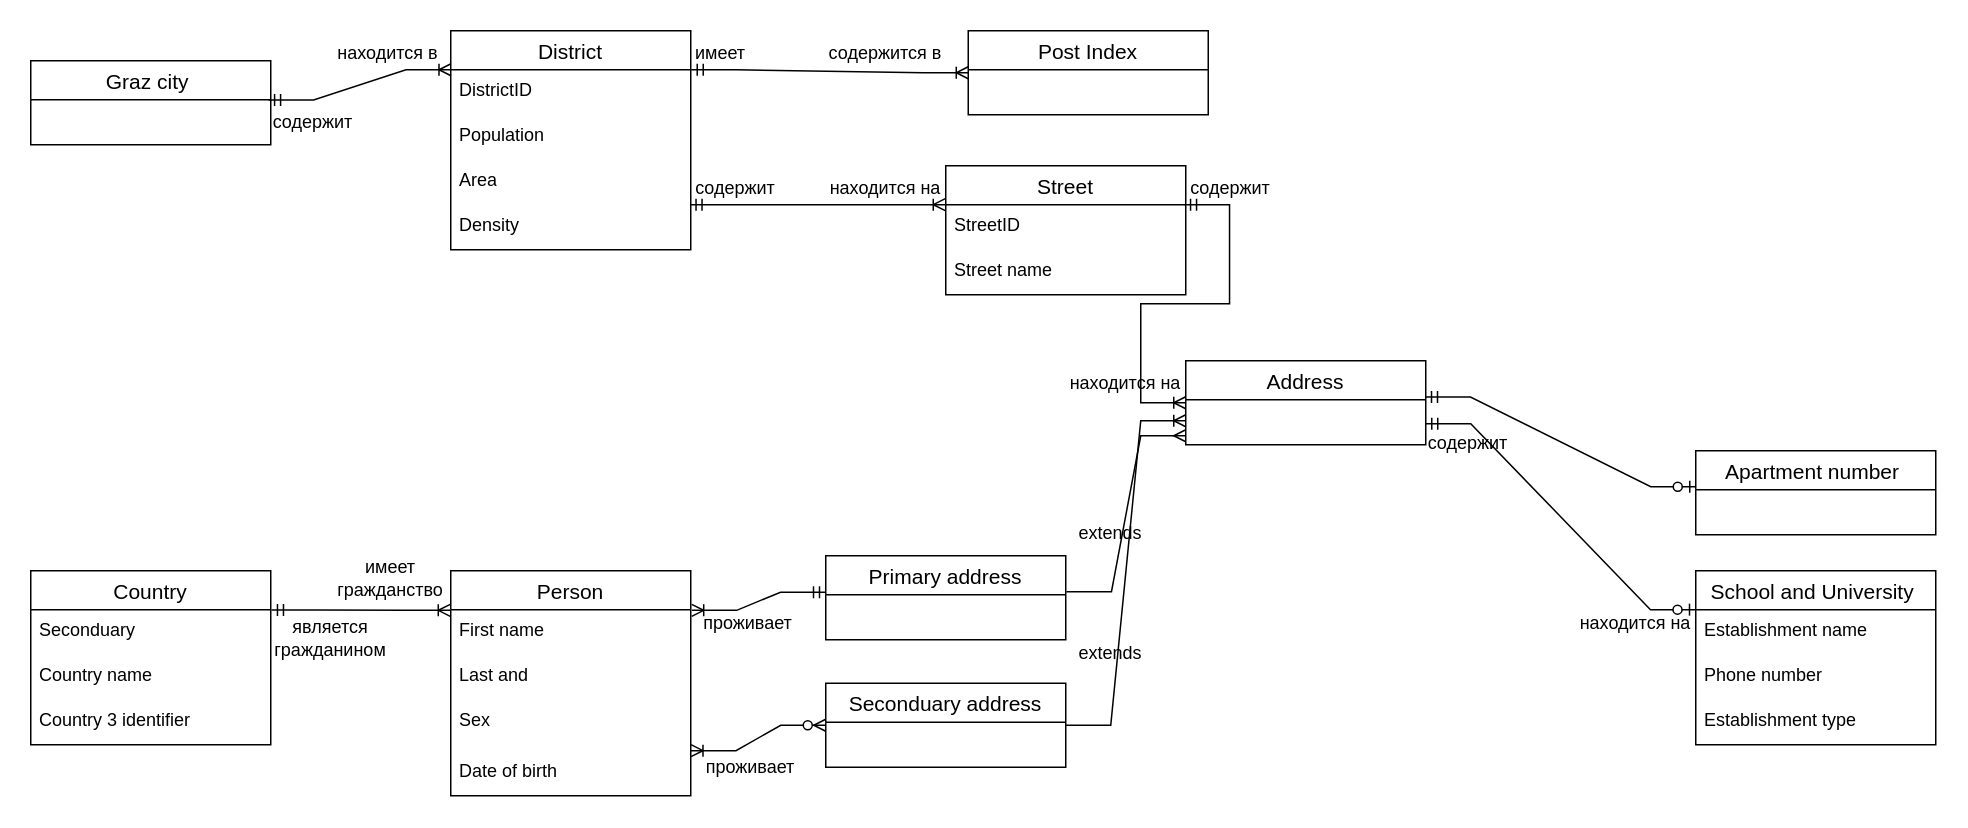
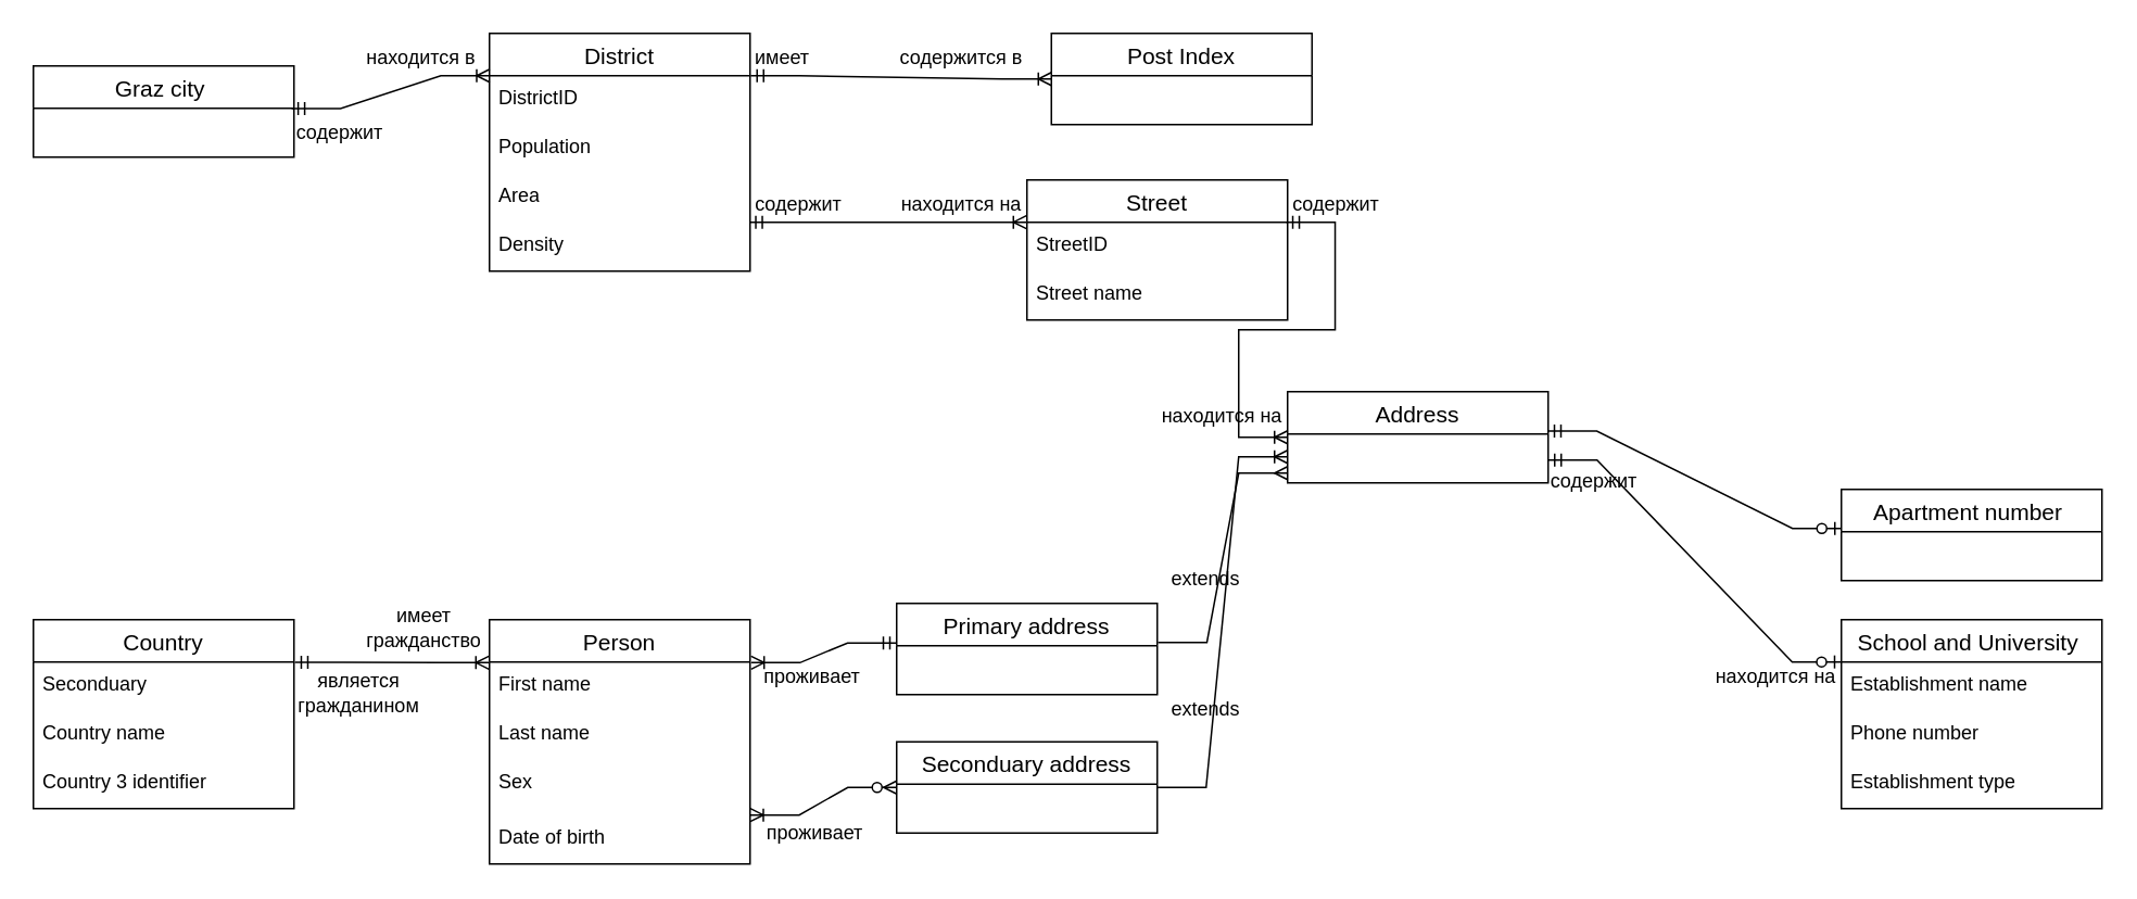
  <mxCell id="0" />
  <mxCell id="1" parent="0" />
  <mxCell id="2" value="District" style="swimlane;fontStyle=0;childLayout=stackLayout;horizontal=1;startSize=26;horizontalStack=0;resizeParent=1;resizeParentMax=0;resizeLast=0;collapsible=1;marginBottom=0;align=center;fontSize=14;" parent="1" vertex="1"><mxGeometry x="300" y="20" width="160" height="146" as="geometry" /></mxCell>
  <mxCell id="3" value="DistrictID" style="text;strokeColor=none;fillColor=none;spacingLeft=4;spacingRight=4;overflow=hidden;rotatable=0;points=[[0,0.5],[1,0.5]];portConstraint=eastwest;fontSize=12;whiteSpace=wrap;html=1;" parent="2" vertex="1"><mxGeometry y="26" width="160" height="30" as="geometry" /></mxCell>
  <mxCell id="4" value="Population" style="text;strokeColor=none;fillColor=none;spacingLeft=4;spacingRight=4;overflow=hidden;rotatable=0;points=[[0,0.5],[1,0.5]];portConstraint=eastwest;fontSize=12;whiteSpace=wrap;html=1;" parent="2" vertex="1"><mxGeometry y="56" width="160" height="30" as="geometry" /></mxCell>
  <mxCell id="5" value="Area" style="text;strokeColor=none;fillColor=none;spacingLeft=4;spacingRight=4;overflow=hidden;rotatable=0;points=[[0,0.5],[1,0.5]];portConstraint=eastwest;fontSize=12;whiteSpace=wrap;html=1;" parent="2" vertex="1"><mxGeometry y="86" width="160" height="30" as="geometry" /></mxCell>
  <mxCell id="6" value="Density" style="text;strokeColor=none;fillColor=none;spacingLeft=4;spacingRight=4;overflow=hidden;rotatable=0;points=[[0,0.5],[1,0.5]];portConstraint=eastwest;fontSize=12;whiteSpace=wrap;html=1;" parent="2" vertex="1"><mxGeometry y="116" width="160" height="30" as="geometry" /></mxCell>
  <mxCell id="7" value="Graz city " style="swimlane;fontStyle=0;childLayout=stackLayout;horizontal=1;startSize=26;horizontalStack=0;resizeParent=1;resizeParentMax=0;resizeLast=0;collapsible=1;marginBottom=0;align=center;fontSize=14;" parent="1" vertex="1"><mxGeometry x="20" y="40" width="160" height="56" as="geometry"><mxRectangle x="30" y="140" width="60" height="30" as="alternateBounds" /></mxGeometry></mxCell>
  <mxCell id="8" value="" style="edgeStyle=entityRelationEdgeStyle;fontSize=12;html=1;endArrow=ERoneToMany;startArrow=ERmandOne;rounded=0;entryX=0.001;entryY=0.001;entryDx=0;entryDy=0;entryPerimeter=0;exitX=0.991;exitY=0.467;exitDx=0;exitDy=0;exitPerimeter=0;" parent="1" source="7" target="3" edge="1"><mxGeometry width="100" height="100" relative="1" as="geometry"><mxPoint y="66" as="sourcePoint" x="510" /><mxPoint x="830" y="80" as="targetPoint" /></mxGeometry></mxCell>
  <mxCell id="9" value="" style="edgeStyle=entityRelationEdgeStyle;fontSize=12;html=1;endArrow=ERoneToMany;startArrow=ERmandOne;rounded=0;exitX=1.002;exitY=0;exitDx=0;exitDy=0;exitPerimeter=0;entryX=0;entryY=0.5;entryDx=0;entryDy=0;" parent="1" source="3" target="10" edge="1"><mxGeometry width="100" height="100" relative="1" as="geometry"><mxPoint x="840" y="140" as="sourcePoint" /><mxPoint x="910" y="66.12" as="targetPoint" /></mxGeometry></mxCell>
  <mxCell id="10" value="Post Index" style="swimlane;fontStyle=0;childLayout=stackLayout;horizontal=1;startSize=26;horizontalStack=0;resizeParent=1;resizeParentMax=0;resizeLast=0;collapsible=1;marginBottom=0;align=center;fontSize=14;" parent="1" vertex="1"><mxGeometry x="645" y="20" width="160" height="56" as="geometry" /></mxCell>
  <mxCell id="11" value="" style="edgeStyle=entityRelationEdgeStyle;fontSize=12;html=1;endArrow=ERoneToMany;startArrow=ERmandOne;rounded=0;exitX=0.997;exitY=1.001;exitDx=0;exitDy=0;exitPerimeter=0;entryX=-0.002;entryY=-0.002;entryDx=0;entryDy=0;entryPerimeter=0;" parent="1" source="5" target="13" edge="1"><mxGeometry width="100" height="100" relative="1" as="geometry"><mxPoint x="870" y="170" as="sourcePoint" /><mxPoint x="970" y="70" as="targetPoint" /></mxGeometry></mxCell>
  <mxCell id="12" value="Street" style="swimlane;fontStyle=0;childLayout=stackLayout;horizontal=1;startSize=26;horizontalStack=0;resizeParent=1;resizeParentMax=0;resizeLast=0;collapsible=1;marginBottom=0;align=center;fontSize=14;" parent="1" vertex="1"><mxGeometry x="630" y="110" width="160" height="86" as="geometry" /></mxCell>
  <mxCell id="13" value="StreetID" style="text;strokeColor=none;fillColor=none;spacingLeft=4;spacingRight=4;overflow=hidden;rotatable=0;points=[[0,0.5],[1,0.5]];portConstraint=eastwest;fontSize=12;whiteSpace=wrap;html=1;" parent="12" vertex="1"><mxGeometry y="26" width="160" height="30" as="geometry" /></mxCell>
  <mxCell id="14" value="Street name" style="text;strokeColor=none;fillColor=none;spacingLeft=4;spacingRight=4;overflow=hidden;rotatable=0;points=[[0,0.5],[1,0.5]];portConstraint=eastwest;fontSize=12;whiteSpace=wrap;html=1;" parent="12" vertex="1"><mxGeometry y="56" width="160" height="30" as="geometry" /></mxCell>
  <mxCell id="15" value="Address" style="swimlane;fontStyle=0;childLayout=stackLayout;horizontal=1;startSize=26;horizontalStack=0;resizeParent=1;resizeParentMax=0;resizeLast=0;collapsible=1;marginBottom=0;align=center;fontSize=14;" parent="1" vertex="1"><mxGeometry x="790" y="240" width="160" height="56" as="geometry" /></mxCell>
  <mxCell id="16" value="Apartment number " style="swimlane;fontStyle=0;childLayout=stackLayout;horizontal=1;startSize=26;horizontalStack=0;resizeParent=1;resizeParentMax=0;resizeLast=0;collapsible=1;marginBottom=0;align=center;fontSize=14;" parent="1" vertex="1"><mxGeometry x="1130" y="300" width="160" height="56" as="geometry" /></mxCell>
  <mxCell id="17" value="School and University " style="swimlane;fontStyle=0;childLayout=stackLayout;horizontal=1;startSize=26;horizontalStack=0;resizeParent=1;resizeParentMax=0;resizeLast=0;collapsible=1;marginBottom=0;align=center;fontSize=14;" parent="1" vertex="1"><mxGeometry x="1130" y="380" width="160" height="116" as="geometry" /></mxCell>
  <mxCell id="18" value="Establishment name" style="text;strokeColor=none;fillColor=none;spacingLeft=4;spacingRight=4;overflow=hidden;rotatable=0;points=[[0,0.5],[1,0.5]];portConstraint=eastwest;fontSize=12;whiteSpace=wrap;html=1;" parent="17" vertex="1"><mxGeometry y="26" width="160" height="30" as="geometry" /></mxCell>
  <mxCell id="19" value="Phone number" style="text;strokeColor=none;fillColor=none;spacingLeft=4;spacingRight=4;overflow=hidden;rotatable=0;points=[[0,0.5],[1,0.5]];portConstraint=eastwest;fontSize=12;whiteSpace=wrap;html=1;" parent="17" vertex="1"><mxGeometry y="56" width="160" height="30" as="geometry" /></mxCell>
  <mxCell id="20" value="Establishment type" style="text;strokeColor=none;fillColor=none;spacingLeft=4;spacingRight=4;overflow=hidden;rotatable=0;points=[[0,0.5],[1,0.5]];portConstraint=eastwest;fontSize=12;whiteSpace=wrap;html=1;" parent="17" vertex="1"><mxGeometry y="86" width="160" height="30" as="geometry" /></mxCell>
  <mxCell id="21" value="" style="edgeStyle=entityRelationEdgeStyle;fontSize=12;html=1;endArrow=ERoneToMany;startArrow=ERmandOne;rounded=0;exitX=0.995;exitY=-0.002;exitDx=0;exitDy=0;exitPerimeter=0;entryX=0;entryY=0.5;entryDx=0;entryDy=0;" parent="1" source="13" target="15" edge="1"><mxGeometry width="100" height="100" relative="1" as="geometry"><mxPoint x="1100" y="190" as="sourcePoint" /><mxPoint x="910" y="340" as="targetPoint" /></mxGeometry></mxCell>
  <mxCell id="22" value="" style="edgeStyle=entityRelationEdgeStyle;fontSize=12;html=1;endArrow=ERzeroToOne;startArrow=ERmandOne;rounded=0;exitX=0.999;exitY=0.431;exitDx=0;exitDy=0;exitPerimeter=0;" parent="1" source="15" edge="1"><mxGeometry width="100" height="100" relative="1" as="geometry"><mxPoint x="1070" y="330" as="sourcePoint" /><mxPoint x="1130" y="324" as="targetPoint" /></mxGeometry></mxCell>
  <mxCell id="23" value="" style="edgeStyle=entityRelationEdgeStyle;fontSize=12;html=1;endArrow=ERzeroToOne;startArrow=ERmandOne;rounded=0;exitX=1;exitY=0.75;exitDx=0;exitDy=0;entryX=-0.001;entryY=-0.002;entryDx=0;entryDy=0;entryPerimeter=0;" parent="1" source="15" target="18" edge="1"><mxGeometry width="100" height="100" relative="1" as="geometry"><mxPoint x="1080" y="360" as="sourcePoint" /><mxPoint x="1180" y="400" as="targetPoint" /></mxGeometry></mxCell>
  <mxCell id="24" value="Primary address" style="swimlane;fontStyle=0;childLayout=stackLayout;horizontal=1;startSize=26;horizontalStack=0;resizeParent=1;resizeParentMax=0;resizeLast=0;collapsible=1;marginBottom=0;align=center;fontSize=14;" parent="1" vertex="1"><mxGeometry x="550" y="370" width="160" height="56" as="geometry" /></mxCell>
  <mxCell id="25" value="Seconduary address" style="swimlane;fontStyle=0;childLayout=stackLayout;horizontal=1;startSize=26;horizontalStack=0;resizeParent=1;resizeParentMax=0;resizeLast=0;collapsible=1;marginBottom=0;align=center;fontSize=14;" parent="1" vertex="1"><mxGeometry x="550" y="455" width="160" height="56" as="geometry" /></mxCell>
  <mxCell id="26" value="Person" style="swimlane;fontStyle=0;childLayout=stackLayout;horizontal=1;startSize=26;horizontalStack=0;resizeParent=1;resizeParentMax=0;resizeLast=0;collapsible=1;marginBottom=0;align=center;fontSize=14;" parent="1" vertex="1"><mxGeometry x="300" y="380" width="160" height="150" as="geometry" /></mxCell>
  <mxCell id="27" value="First name" style="text;strokeColor=none;fillColor=none;spacingLeft=4;spacingRight=4;overflow=hidden;rotatable=0;points=[[0,0.5],[1,0.5]];portConstraint=eastwest;fontSize=12;whiteSpace=wrap;html=1;" parent="26" vertex="1"><mxGeometry y="26" width="160" height="30" as="geometry" /></mxCell>
- <mxCell id="28" value="Last and&amp;nbsp;" style="text;strokeColor=none;fillColor=none;spacingLeft=4;spacingRight=4;overflow=hidden;rotatable=0;points=[[0,0.5],[1,0.5]];portConstraint=eastwest;fontSize=12;whiteSpace=wrap;html=1;" parent="26" vertex="1"><mxGeometry y="56" width="160" height="30" as="geometry" /></mxCell>
+ <mxCell id="28" value="Last name&amp;nbsp;" style="text;strokeColor=none;fillColor=none;spacingLeft=4;spacingRight=4;overflow=hidden;rotatable=0;points=[[0,0.5],[1,0.5]];portConstraint=eastwest;fontSize=12;whiteSpace=wrap;html=1;" parent="26" vertex="1"><mxGeometry y="56" width="160" height="30" as="geometry" /></mxCell>
  <mxCell id="29" value="Sex" style="text;strokeColor=none;fillColor=none;spacingLeft=4;spacingRight=4;overflow=hidden;rotatable=0;points=[[0,0.5],[1,0.5]];portConstraint=eastwest;fontSize=12;whiteSpace=wrap;html=1;" parent="26" vertex="1"><mxGeometry y="86" width="160" height="34" as="geometry" /></mxCell>
  <mxCell id="30" value="Date of birth" style="text;strokeColor=none;fillColor=none;spacingLeft=4;spacingRight=4;overflow=hidden;rotatable=0;points=[[0,0.5],[1,0.5]];portConstraint=eastwest;fontSize=12;whiteSpace=wrap;html=1;" parent="26" vertex="1"><mxGeometry y="120" width="160" height="30" as="geometry" /></mxCell>
  <mxCell id="31" value="Country" style="swimlane;fontStyle=0;childLayout=stackLayout;horizontal=1;startSize=26;horizontalStack=0;resizeParent=1;resizeParentMax=0;resizeLast=0;collapsible=1;marginBottom=0;align=center;fontSize=14;" parent="1" vertex="1"><mxGeometry x="20" y="380" width="160" height="116" as="geometry" /></mxCell>
  <mxCell id="32" value="Seconduary" style="text;strokeColor=none;fillColor=none;spacingLeft=4;spacingRight=4;overflow=hidden;rotatable=0;points=[[0,0.5],[1,0.5]];portConstraint=eastwest;fontSize=12;whiteSpace=wrap;html=1;" parent="31" vertex="1"><mxGeometry y="26" width="160" height="30" as="geometry" /></mxCell>
  <mxCell id="33" value="Country name&amp;nbsp;" style="text;strokeColor=none;fillColor=none;spacingLeft=4;spacingRight=4;overflow=hidden;rotatable=0;points=[[0,0.5],[1,0.5]];portConstraint=eastwest;fontSize=12;whiteSpace=wrap;html=1;" parent="31" vertex="1"><mxGeometry y="56" width="160" height="30" as="geometry" /></mxCell>
  <mxCell id="34" value="Country 3 identifier" style="text;strokeColor=none;fillColor=none;spacingLeft=4;spacingRight=4;overflow=hidden;rotatable=0;points=[[0,0.5],[1,0.5]];portConstraint=eastwest;fontSize=12;whiteSpace=wrap;html=1;" parent="31" vertex="1"><mxGeometry y="86" width="160" height="30" as="geometry" /></mxCell>
  <mxCell id="35" value="" style="edgeStyle=entityRelationEdgeStyle;fontSize=12;html=1;endArrow=ERoneToMany;startArrow=ERmandOne;rounded=0;exitX=1.003;exitY=0.003;exitDx=0;exitDy=0;exitPerimeter=0;entryX=-0.002;entryY=0.013;entryDx=0;entryDy=0;entryPerimeter=0;" parent="1" source="32" target="27" edge="1"><mxGeometry width="100" height="100" relative="1" as="geometry"><mxPoint x="260" y="510" as="sourcePoint" /><mxPoint x="360" y="410" as="targetPoint" /></mxGeometry></mxCell>
  <mxCell id="36" value="" style="edgeStyle=entityRelationEdgeStyle;fontSize=12;html=1;endArrow=ERoneToMany;startArrow=ERmandOne;rounded=0;entryX=1.004;entryY=0.013;entryDx=0;entryDy=0;entryPerimeter=0;exitX=-0.001;exitY=0.434;exitDx=0;exitDy=0;exitPerimeter=0;" parent="1" source="24" target="27" edge="1"><mxGeometry width="100" height="100" relative="1" as="geometry"><mxPoint x="610" y="420" as="sourcePoint" /><mxPoint x="500" y="400" as="targetPoint" /><Array as="points"><mxPoint x="550" y="420" /></Array></mxGeometry></mxCell>
  <mxCell id="37" value="" style="edgeStyle=entityRelationEdgeStyle;fontSize=12;html=1;endArrow=ERoneToMany;startArrow=ERzeroToMany;rounded=0;entryX=1.001;entryY=0.998;entryDx=0;entryDy=0;entryPerimeter=0;exitX=0;exitY=0.5;exitDx=0;exitDy=0;" parent="1" source="25" target="29" edge="1"><mxGeometry width="100" height="100" relative="1" as="geometry"><mxPoint x="630" y="520" as="sourcePoint" /><mxPoint x="640" y="470" as="targetPoint" /></mxGeometry></mxCell>
  <mxCell id="38" value="" style="edgeStyle=entityRelationEdgeStyle;fontSize=12;html=1;endArrow=ERmany;rounded=0;exitX=1.003;exitY=0.428;exitDx=0;exitDy=0;exitPerimeter=0;" parent="1" source="24" edge="1"><mxGeometry width="100" height="100" relative="1" as="geometry"><mxPoint x="790" y="410" as="sourcePoint" /><mxPoint x="790" y="290" as="targetPoint" /><Array as="points"><mxPoint x="890" y="400" /></Array></mxGeometry></mxCell>
  <mxCell id="39" value="" style="edgeStyle=entityRelationEdgeStyle;fontSize=12;html=1;endArrow=ERoneToMany;rounded=0;exitX=1;exitY=0.5;exitDx=0;exitDy=0;" parent="1" source="25" edge="1"><mxGeometry width="100" height="100" relative="1" as="geometry"><mxPoint x="800" y="420" as="sourcePoint" /><mxPoint x="790" y="280" as="targetPoint" /></mxGeometry></mxCell>
  <mxCell id="40" value="содержит&amp;nbsp;" style="text;html=1;strokeColor=none;fillColor=none;align=center;verticalAlign=middle;whiteSpace=wrap;rounded=0;" vertex="1" parent="1"><mxGeometry x="180" y="66" width="60" height="30" as="geometry" /></mxCell>
  <mxCell id="41" value="находится в&amp;nbsp;" style="text;html=1;strokeColor=none;fillColor=none;align=center;verticalAlign=middle;whiteSpace=wrap;rounded=0;strokeWidth=1;" vertex="1" parent="1"><mxGeometry x="220" y="20" width="80" height="30" as="geometry" /></mxCell>
  <mxCell id="42" value="имеет" style="text;html=1;strokeColor=none;fillColor=none;align=center;verticalAlign=middle;whiteSpace=wrap;rounded=0;" vertex="1" parent="1"><mxGeometry x="450" y="20" width="60" height="30" as="geometry" /></mxCell>
  <mxCell id="43" value="содержится в" style="text;html=1;strokeColor=none;fillColor=none;align=center;verticalAlign=middle;whiteSpace=wrap;rounded=0;" vertex="1" parent="1"><mxGeometry x="550" y="20" width="80" height="30" as="geometry" /></mxCell>
  <mxCell id="44" value="содержит" style="text;html=1;strokeColor=none;fillColor=none;align=center;verticalAlign=middle;whiteSpace=wrap;rounded=0;" vertex="1" parent="1"><mxGeometry x="460" y="110" width="60" height="30" as="geometry" /></mxCell>
  <mxCell id="45" value="находится на" style="text;html=1;strokeColor=none;fillColor=none;align=center;verticalAlign=middle;whiteSpace=wrap;rounded=0;" vertex="1" parent="1"><mxGeometry x="550" y="110" width="80" height="30" as="geometry" /></mxCell>
  <mxCell id="46" value="содержит" style="text;html=1;strokeColor=none;fillColor=none;align=center;verticalAlign=middle;whiteSpace=wrap;rounded=0;" vertex="1" parent="1"><mxGeometry x="790" y="110" width="60" height="30" as="geometry" /></mxCell>
  <mxCell id="47" value="находится на" style="text;html=1;strokeColor=none;fillColor=none;align=center;verticalAlign=middle;whiteSpace=wrap;rounded=0;" vertex="1" parent="1"><mxGeometry x="710" y="240" width="80" height="30" as="geometry" /></mxCell>
  <mxCell id="48" value="содержит&amp;nbsp;" style="text;html=1;strokeColor=none;fillColor=none;align=center;verticalAlign=middle;whiteSpace=wrap;rounded=0;" vertex="1" parent="1"><mxGeometry x="950" y="280" width="60" height="30" as="geometry" /></mxCell>
  <mxCell id="49" value="находится на" style="text;html=1;strokeColor=none;fillColor=none;align=center;verticalAlign=middle;whiteSpace=wrap;rounded=0;" vertex="1" parent="1"><mxGeometry x="1050" y="400" width="80" height="30" as="geometry" /></mxCell>
  <mxCell id="50" value="является гражданином" style="text;html=1;strokeColor=none;fillColor=none;align=center;verticalAlign=middle;whiteSpace=wrap;rounded=0;" vertex="1" parent="1"><mxGeometry x="190" y="410" width="60" height="30" as="geometry" /></mxCell>
  <mxCell id="51" value="имеет гражданство" style="text;html=1;strokeColor=none;fillColor=none;align=center;verticalAlign=middle;whiteSpace=wrap;rounded=0;" vertex="1" parent="1"><mxGeometry x="230" y="370" width="60" height="30" as="geometry" /></mxCell>
  <mxCell id="52" value="проживает" style="text;html=1;strokeColor=none;fillColor=none;align=center;verticalAlign=middle;whiteSpace=wrap;rounded=0;" vertex="1" parent="1"><mxGeometry x="470" y="496" width="60" height="30" as="geometry" /></mxCell>
  <mxCell id="53" value="проживает&amp;nbsp;" style="text;html=1;strokeColor=none;fillColor=none;align=center;verticalAlign=middle;whiteSpace=wrap;rounded=0;" vertex="1" parent="1"><mxGeometry x="470" y="400" width="60" height="30" as="geometry" /></mxCell>
  <mxCell id="54" value="extends" style="text;html=1;strokeColor=none;fillColor=none;align=center;verticalAlign=middle;whiteSpace=wrap;rounded=0;" vertex="1" parent="1"><mxGeometry x="710" y="340" width="60" height="30" as="geometry" /></mxCell>
  <mxCell id="55" value="extends" style="text;html=1;strokeColor=none;fillColor=none;align=center;verticalAlign=middle;whiteSpace=wrap;rounded=0;" vertex="1" parent="1"><mxGeometry x="710" y="420" width="60" height="30" as="geometry" /></mxCell>
